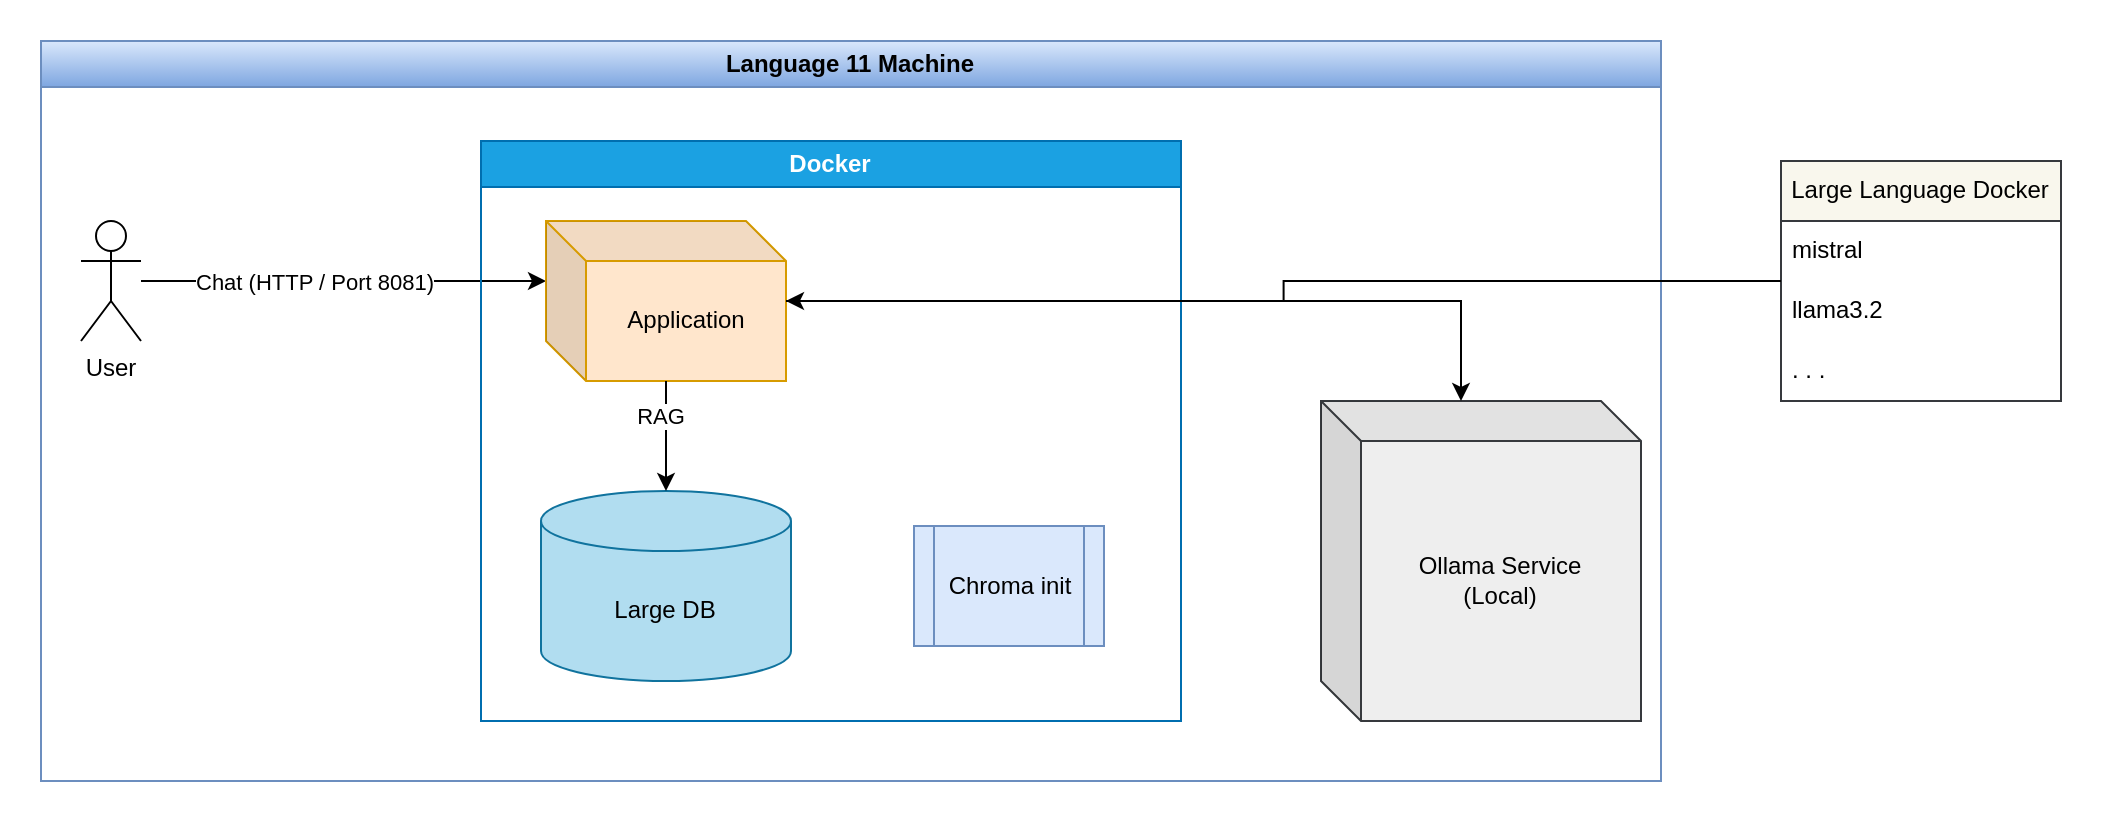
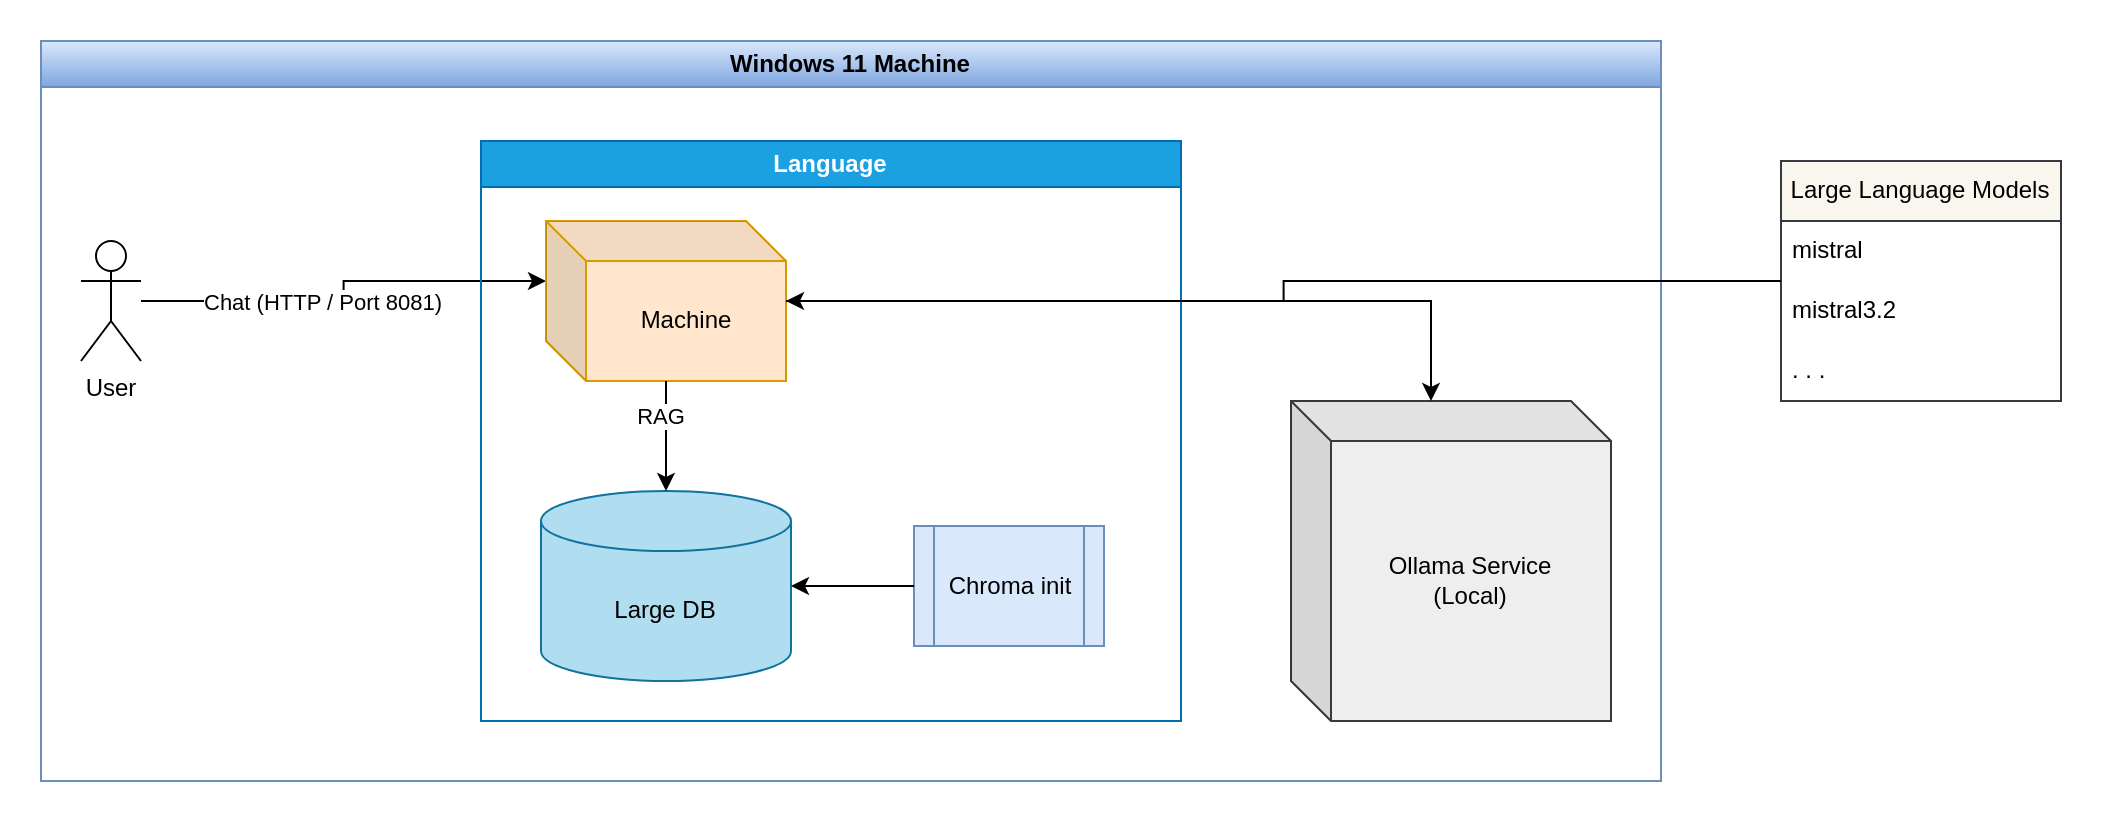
  <mxCell id="0" />
  <mxCell id="1" parent="0" />
- <mxCell id="2" value="Language 11 Machine" style="swimlane;whiteSpace=wrap;html=1;fillColor=#dae8fc;gradientColor=#7ea6e0;strokeColor=#6c8ebf;" vertex="1" parent="1"><mxGeometry x="20" y="20" width="810" height="370" as="geometry" /></mxCell>
+ <mxCell id="2" value="Windows 11 Machine" style="swimlane;whiteSpace=wrap;html=1;fillColor=#dae8fc;gradientColor=#7ea6e0;strokeColor=#6c8ebf;" vertex="1" parent="1"><mxGeometry x="20" y="20" width="810" height="370" as="geometry" /></mxCell>
  <mxCell id="3" style="edgeStyle=orthogonalEdgeStyle;rounded=0;orthogonalLoop=1;jettySize=auto;html=1;entryX=0;entryY=0;entryDx=0;entryDy=30;entryPerimeter=0;" edge="1" parent="2" source="5" target="7"><mxGeometry relative="1" as="geometry" /></mxCell>
  <mxCell id="4" value="Chat (HTTP / Port 8081)" style="edgeLabel;html=1;align=center;verticalAlign=middle;resizable=0;points=[];" vertex="1" connectable="0" parent="3"><mxGeometry x="-0.153" relative="1" as="geometry"><mxPoint as="offset" /></mxGeometry></mxCell>
- <mxCell id="5" value="User" style="shape=umlActor;verticalLabelPosition=bottom;verticalAlign=top;html=1;outlineConnect=0;" vertex="1" parent="2"><mxGeometry x="20" y="90" width="30" height="60" as="geometry" /></mxCell>
- <mxCell id="6" value="Docker" style="swimlane;whiteSpace=wrap;html=1;fillColor=#1ba1e2;fontColor=#ffffff;strokeColor=#006EAF;" vertex="1" parent="2"><mxGeometry x="220" y="50" width="350" height="290" as="geometry" /></mxCell>
- <mxCell id="7" value="Application" style="shape=cube;whiteSpace=wrap;html=1;boundedLbl=1;backgroundOutline=1;darkOpacity=0.05;darkOpacity2=0.1;fillColor=#ffe6cc;strokeColor=#d79b00;" vertex="1" parent="6"><mxGeometry x="32.5" y="40" width="120" height="80" as="geometry" /></mxCell>
+ <mxCell id="5" value="User" style="shape=umlActor;verticalLabelPosition=bottom;verticalAlign=top;html=1;outlineConnect=0;" vertex="1" parent="2"><mxGeometry x="20" y="100" width="30" height="60" as="geometry" /></mxCell>
+ <mxCell id="6" value="Language" style="swimlane;whiteSpace=wrap;html=1;fillColor=#1ba1e2;fontColor=#ffffff;strokeColor=#006EAF;" vertex="1" parent="2"><mxGeometry x="220" y="50" width="350" height="290" as="geometry" /></mxCell>
+ <mxCell id="7" value="Machine" style="shape=cube;whiteSpace=wrap;html=1;boundedLbl=1;backgroundOutline=1;darkOpacity=0.05;darkOpacity2=0.1;fillColor=#ffe6cc;strokeColor=#d79b00;" vertex="1" parent="6"><mxGeometry x="32.5" y="40" width="120" height="80" as="geometry" /></mxCell>
  <mxCell id="8" value="Chroma init" style="shape=process;whiteSpace=wrap;html=1;backgroundOutline=1;fillColor=#dae8fc;strokeColor=#6c8ebf;" vertex="1" parent="6"><mxGeometry x="216.5" y="192.5" width="95" height="60" as="geometry" /></mxCell>
  <mxCell id="9" value="Large DB" style="shape=cylinder3;whiteSpace=wrap;html=1;boundedLbl=1;backgroundOutline=1;size=15;fillColor=#b1ddf0;strokeColor=#10739e;" vertex="1" parent="6"><mxGeometry x="30" y="175" width="125" height="95" as="geometry" /></mxCell>
  <mxCell id="10" style="edgeStyle=orthogonalEdgeStyle;rounded=0;orthogonalLoop=1;jettySize=auto;html=1;entryX=0.5;entryY=0;entryDx=0;entryDy=0;entryPerimeter=0;" edge="1" parent="6" source="7" target="9"><mxGeometry relative="1" as="geometry" /></mxCell>
  <mxCell id="11" value="RAG" style="edgeLabel;html=1;align=center;verticalAlign=middle;resizable=0;points=[];" vertex="1" connectable="0" parent="10"><mxGeometry x="-0.367" y="-3" relative="1" as="geometry"><mxPoint as="offset" /></mxGeometry></mxCell>
- <mxCell id="13" value="Ollama Service&lt;br&gt;(Local)" style="shape=cube;whiteSpace=wrap;html=1;boundedLbl=1;backgroundOutline=1;darkOpacity=0.05;darkOpacity2=0.1;fillColor=#eeeeee;strokeColor=#36393d;" vertex="1" parent="2"><mxGeometry x="640" y="180" width="160" height="160" as="geometry" /></mxCell>
+ <mxCell id="12" style="edgeStyle=orthogonalEdgeStyle;rounded=0;orthogonalLoop=1;jettySize=auto;html=1;entryX=1;entryY=0.5;entryDx=0;entryDy=0;entryPerimeter=0;" edge="1" parent="6" source="8" target="9"><mxGeometry relative="1" as="geometry" /></mxCell>
+ <mxCell id="13" value="Ollama Service&lt;br&gt;(Local)" style="shape=cube;whiteSpace=wrap;html=1;boundedLbl=1;backgroundOutline=1;darkOpacity=0.05;darkOpacity2=0.1;fillColor=#eeeeee;strokeColor=#36393d;" vertex="1" parent="2"><mxGeometry x="625" y="180" width="160" height="160" as="geometry" /></mxCell>
  <mxCell id="14" style="edgeStyle=orthogonalEdgeStyle;rounded=0;orthogonalLoop=1;jettySize=auto;html=1;entryX=0;entryY=0;entryDx=70;entryDy=0;entryPerimeter=0;" edge="1" parent="2" source="7" target="13"><mxGeometry relative="1" as="geometry" /></mxCell>
- <mxCell id="15" value="Large Language Docker" style="swimlane;fontStyle=0;childLayout=stackLayout;horizontal=1;startSize=30;horizontalStack=0;resizeParent=1;resizeParentMax=0;resizeLast=0;collapsible=1;marginBottom=0;whiteSpace=wrap;html=1;fillColor=#f9f7ed;strokeColor=#36393d;" vertex="1" parent="1"><mxGeometry x="890" y="80" width="140" height="120" as="geometry" /></mxCell>
+ <mxCell id="15" value="Large Language Models" style="swimlane;fontStyle=0;childLayout=stackLayout;horizontal=1;startSize=30;horizontalStack=0;resizeParent=1;resizeParentMax=0;resizeLast=0;collapsible=1;marginBottom=0;whiteSpace=wrap;html=1;fillColor=#f9f7ed;strokeColor=#36393d;" vertex="1" parent="1"><mxGeometry x="890" y="80" width="140" height="120" as="geometry" /></mxCell>
  <mxCell id="16" value="mistral" style="text;strokeColor=none;fillColor=none;align=left;verticalAlign=middle;spacingLeft=4;spacingRight=4;overflow=hidden;points=[[0,0.5],[1,0.5]];portConstraint=eastwest;rotatable=0;whiteSpace=wrap;html=1;" vertex="1" parent="15"><mxGeometry y="30" width="140" height="30" as="geometry" /></mxCell>
- <mxCell id="17" value="llama3.2" style="text;strokeColor=none;fillColor=none;align=left;verticalAlign=middle;spacingLeft=4;spacingRight=4;overflow=hidden;points=[[0,0.5],[1,0.5]];portConstraint=eastwest;rotatable=0;whiteSpace=wrap;html=1;" vertex="1" parent="15"><mxGeometry y="60" width="140" height="30" as="geometry" /></mxCell>
+ <mxCell id="17" value="mistral3.2" style="text;strokeColor=none;fillColor=none;align=left;verticalAlign=middle;spacingLeft=4;spacingRight=4;overflow=hidden;points=[[0,0.5],[1,0.5]];portConstraint=eastwest;rotatable=0;whiteSpace=wrap;html=1;" vertex="1" parent="15"><mxGeometry y="60" width="140" height="30" as="geometry" /></mxCell>
  <mxCell id="18" value=". . ." style="text;strokeColor=none;fillColor=none;align=left;verticalAlign=middle;spacingLeft=4;spacingRight=4;overflow=hidden;points=[[0,0.5],[1,0.5]];portConstraint=eastwest;rotatable=0;whiteSpace=wrap;html=1;" vertex="1" parent="15"><mxGeometry y="90" width="140" height="30" as="geometry" /></mxCell>
  <mxCell id="19" style="edgeStyle=orthogonalEdgeStyle;rounded=0;orthogonalLoop=1;jettySize=auto;html=1;" edge="1" parent="1" source="15" target="7"><mxGeometry relative="1" as="geometry" /></mxCell>
